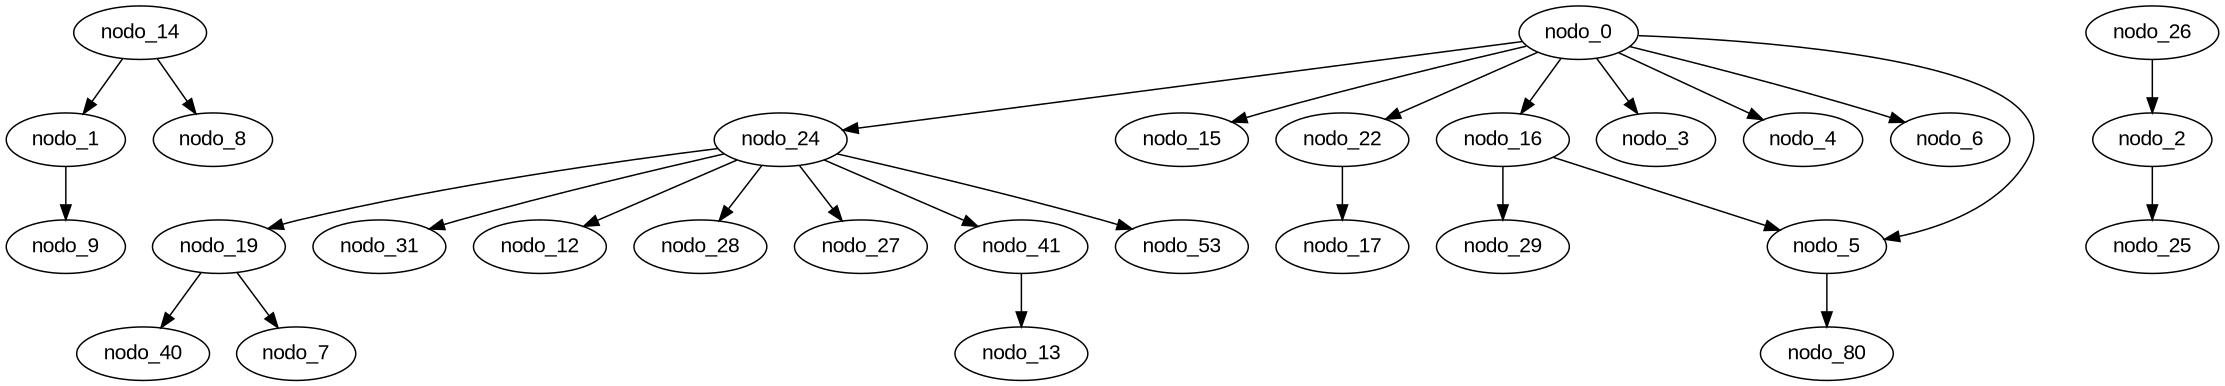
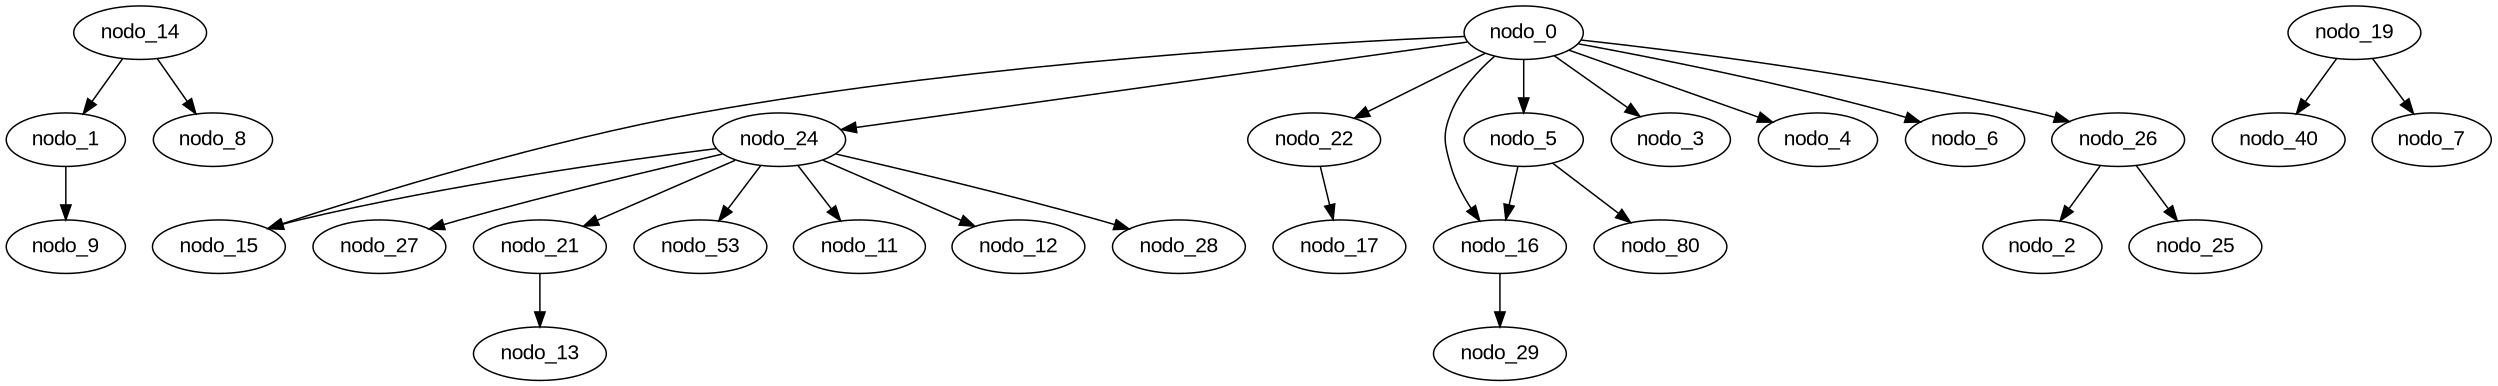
  digraph {
    fontname="Liberation Sans"
    node [fontname="Liberation Sans"]
    edge [fontname="Liberation Sans"]
    nodo_14
    nodo_1
    nodo_8
    nodo_9
    nodo_0
    nodo_16
    nodo_15
    nodo_24
    nodo_22
    nodo_26
    nodo_3
    nodo_4
    nodo_6
    nodo_5
    nodo_29
-   nodo_21 [label=nodo_41]
+   nodo_21
    n17 [label=nodo_53]
    nodo_19
-   nodo_11 [label=nodo_31]
+   nodo_11
    nodo_12
    nodo_28
    nodo_27
    nodo_17
    nodo_2
    n25 [label=nodo_80]
    nodo_13
    n27 [label=nodo_40]
    nodo_7
    nodo_25
    nodo_14 -> nodo_1
    nodo_14 -> nodo_8
    nodo_1 -> nodo_9
    nodo_0 -> nodo_16
    nodo_0 -> nodo_15
    nodo_0 -> nodo_24
    nodo_0 -> nodo_22
+   nodo_0 -> nodo_26
    nodo_0 -> nodo_3
    nodo_0 -> nodo_4
    nodo_0 -> nodo_6
    nodo_0 -> nodo_5
-   nodo_16 -> nodo_5
+   nodo_5 -> nodo_16
    nodo_16 -> nodo_29
    nodo_24 -> nodo_21
    nodo_24 -> n17
-   nodo_24 -> nodo_19
+   nodo_24 -> nodo_15
    nodo_24 -> nodo_11
    nodo_24 -> nodo_12
    nodo_24 -> nodo_28
    nodo_24 -> nodo_27
    nodo_22 -> nodo_17
    nodo_26 -> nodo_2
    nodo_5 -> n25
    nodo_21 -> nodo_13
    nodo_19 -> n27
    nodo_19 -> nodo_7
-   nodo_2 -> nodo_25
+   nodo_26 -> nodo_25
  }
